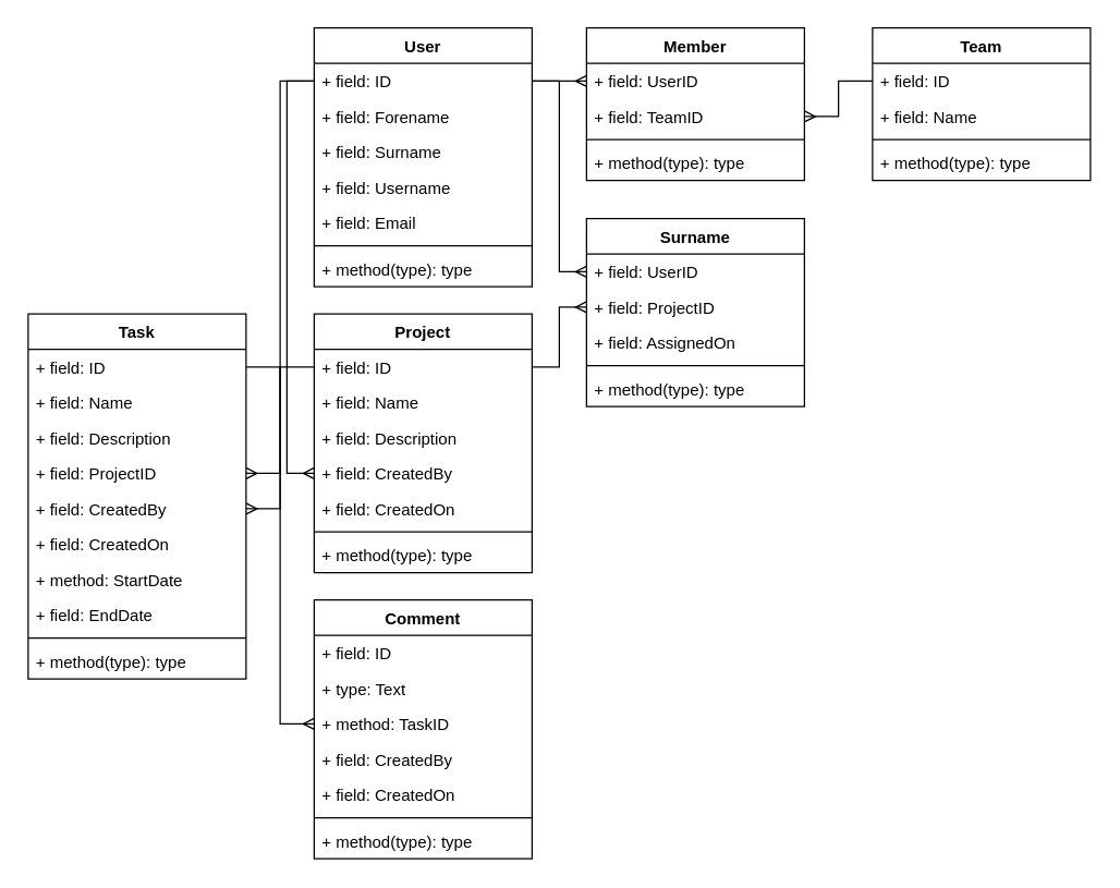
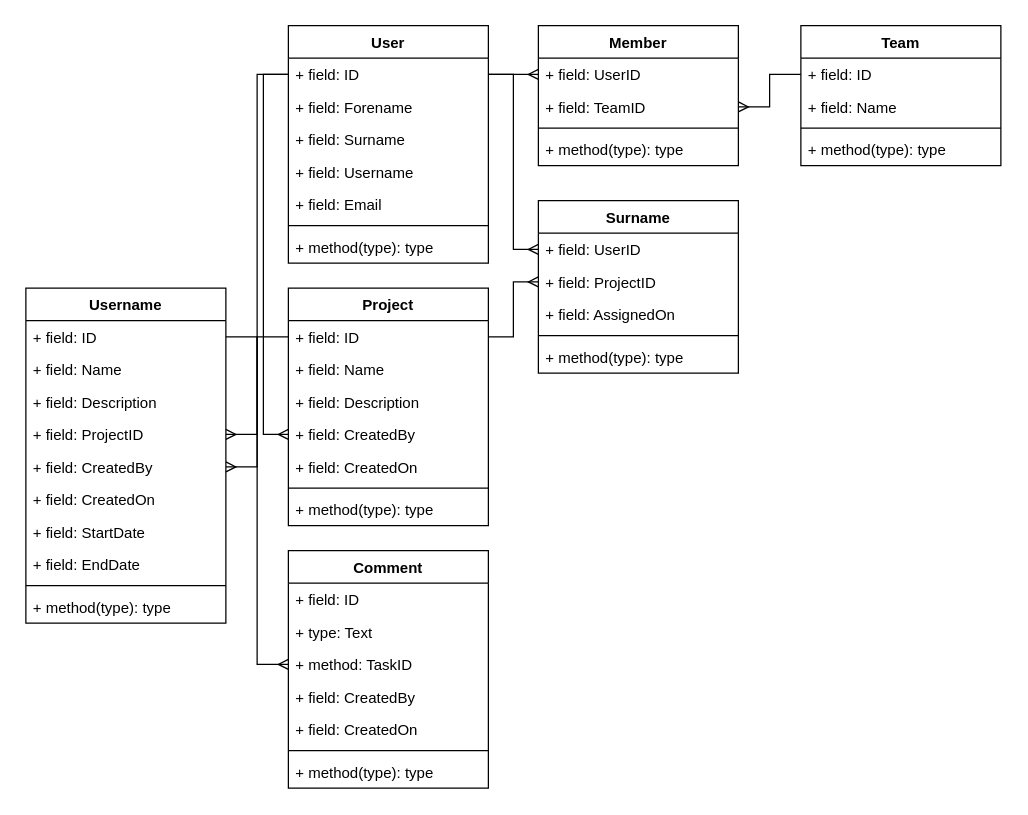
  <mxCell id="0" />
  <mxCell id="1" parent="0" />
  <mxCell id="2" value="User" style="swimlane;fontStyle=1;align=center;verticalAlign=top;childLayout=stackLayout;horizontal=1;startSize=26;horizontalStack=0;resizeParent=1;resizeParentMax=0;resizeLast=0;collapsible=1;marginBottom=0;" vertex="1" parent="1"><mxGeometry x="230" y="20" width="160" height="190" as="geometry" /></mxCell>
  <mxCell id="3" value="+ field: ID" style="text;strokeColor=none;fillColor=none;align=left;verticalAlign=top;spacingLeft=4;spacingRight=4;overflow=hidden;rotatable=0;points=[[0,0.5],[1,0.5]];portConstraint=eastwest;" vertex="1" parent="2"><mxGeometry y="26" width="160" height="26" as="geometry" /></mxCell>
  <mxCell id="4" value="+ field: Forename" style="text;strokeColor=none;fillColor=none;align=left;verticalAlign=top;spacingLeft=4;spacingRight=4;overflow=hidden;rotatable=0;points=[[0,0.5],[1,0.5]];portConstraint=eastwest;" vertex="1" parent="2"><mxGeometry y="52" width="160" height="26" as="geometry" /></mxCell>
  <mxCell id="5" value="+ field: Surname" style="text;strokeColor=none;fillColor=none;align=left;verticalAlign=top;spacingLeft=4;spacingRight=4;overflow=hidden;rotatable=0;points=[[0,0.5],[1,0.5]];portConstraint=eastwest;" vertex="1" parent="2"><mxGeometry y="78" width="160" height="26" as="geometry" /></mxCell>
  <mxCell id="6" value="+ field: Username" style="text;strokeColor=none;fillColor=none;align=left;verticalAlign=top;spacingLeft=4;spacingRight=4;overflow=hidden;rotatable=0;points=[[0,0.5],[1,0.5]];portConstraint=eastwest;" vertex="1" parent="2"><mxGeometry y="104" width="160" height="26" as="geometry" /></mxCell>
  <mxCell id="7" value="+ field: Email" style="text;strokeColor=none;fillColor=none;align=left;verticalAlign=top;spacingLeft=4;spacingRight=4;overflow=hidden;rotatable=0;points=[[0,0.5],[1,0.5]];portConstraint=eastwest;" vertex="1" parent="2"><mxGeometry y="130" width="160" height="26" as="geometry" /></mxCell>
  <mxCell id="8" value="" style="line;strokeWidth=1;fillColor=none;align=left;verticalAlign=middle;spacingTop=-1;spacingLeft=3;spacingRight=3;rotatable=0;labelPosition=right;points=[];portConstraint=eastwest;" vertex="1" parent="2"><mxGeometry y="156" width="160" height="8" as="geometry" /></mxCell>
  <mxCell id="9" value="+ method(type): type" style="text;strokeColor=none;fillColor=none;align=left;verticalAlign=top;spacingLeft=4;spacingRight=4;overflow=hidden;rotatable=0;points=[[0,0.5],[1,0.5]];portConstraint=eastwest;" vertex="1" parent="2"><mxGeometry y="164" width="160" height="26" as="geometry" /></mxCell>
  <mxCell id="10" value="Member" style="swimlane;fontStyle=1;align=center;verticalAlign=top;childLayout=stackLayout;horizontal=1;startSize=26;horizontalStack=0;resizeParent=1;resizeParentMax=0;resizeLast=0;collapsible=1;marginBottom=0;" vertex="1" parent="1"><mxGeometry x="430" y="20" width="160" height="112" as="geometry" /></mxCell>
  <mxCell id="11" value="+ field: UserID" style="text;strokeColor=none;fillColor=none;align=left;verticalAlign=top;spacingLeft=4;spacingRight=4;overflow=hidden;rotatable=0;points=[[0,0.5],[1,0.5]];portConstraint=eastwest;" vertex="1" parent="10"><mxGeometry y="26" width="160" height="26" as="geometry" /></mxCell>
  <mxCell id="12" value="+ field: TeamID" style="text;strokeColor=none;fillColor=none;align=left;verticalAlign=top;spacingLeft=4;spacingRight=4;overflow=hidden;rotatable=0;points=[[0,0.5],[1,0.5]];portConstraint=eastwest;" vertex="1" parent="10"><mxGeometry y="52" width="160" height="26" as="geometry" /></mxCell>
  <mxCell id="13" value="" style="line;strokeWidth=1;fillColor=none;align=left;verticalAlign=middle;spacingTop=-1;spacingLeft=3;spacingRight=3;rotatable=0;labelPosition=right;points=[];portConstraint=eastwest;" vertex="1" parent="10"><mxGeometry y="78" width="160" height="8" as="geometry" /></mxCell>
  <mxCell id="14" value="+ method(type): type" style="text;strokeColor=none;fillColor=none;align=left;verticalAlign=top;spacingLeft=4;spacingRight=4;overflow=hidden;rotatable=0;points=[[0,0.5],[1,0.5]];portConstraint=eastwest;" vertex="1" parent="10"><mxGeometry y="86" width="160" height="26" as="geometry" /></mxCell>
  <mxCell id="15" value="Team" style="swimlane;fontStyle=1;align=center;verticalAlign=top;childLayout=stackLayout;horizontal=1;startSize=26;horizontalStack=0;resizeParent=1;resizeParentMax=0;resizeLast=0;collapsible=1;marginBottom=0;" vertex="1" parent="1"><mxGeometry x="640" y="20" width="160" height="112" as="geometry" /></mxCell>
  <mxCell id="16" value="+ field: ID" style="text;strokeColor=none;fillColor=none;align=left;verticalAlign=top;spacingLeft=4;spacingRight=4;overflow=hidden;rotatable=0;points=[[0,0.5],[1,0.5]];portConstraint=eastwest;" vertex="1" parent="15"><mxGeometry y="26" width="160" height="26" as="geometry" /></mxCell>
  <mxCell id="17" value="+ field: Name" style="text;strokeColor=none;fillColor=none;align=left;verticalAlign=top;spacingLeft=4;spacingRight=4;overflow=hidden;rotatable=0;points=[[0,0.5],[1,0.5]];portConstraint=eastwest;" vertex="1" parent="15"><mxGeometry y="52" width="160" height="26" as="geometry" /></mxCell>
  <mxCell id="18" value="" style="line;strokeWidth=1;fillColor=none;align=left;verticalAlign=middle;spacingTop=-1;spacingLeft=3;spacingRight=3;rotatable=0;labelPosition=right;points=[];portConstraint=eastwest;" vertex="1" parent="15"><mxGeometry y="78" width="160" height="8" as="geometry" /></mxCell>
  <mxCell id="19" value="+ method(type): type" style="text;strokeColor=none;fillColor=none;align=left;verticalAlign=top;spacingLeft=4;spacingRight=4;overflow=hidden;rotatable=0;points=[[0,0.5],[1,0.5]];portConstraint=eastwest;" vertex="1" parent="15"><mxGeometry y="86" width="160" height="26" as="geometry" /></mxCell>
  <mxCell id="20" style="edgeStyle=orthogonalEdgeStyle;rounded=0;orthogonalLoop=1;jettySize=auto;html=1;exitX=0;exitY=0.5;exitDx=0;exitDy=0;entryX=1;entryY=0.5;entryDx=0;entryDy=0;endArrow=ERmany;endFill=0;" edge="1" parent="1" source="16" target="12"><mxGeometry relative="1" as="geometry" /></mxCell>
  <mxCell id="21" style="edgeStyle=orthogonalEdgeStyle;rounded=0;orthogonalLoop=1;jettySize=auto;html=1;entryX=0;entryY=0.5;entryDx=0;entryDy=0;endArrow=ERmany;endFill=0;" edge="1" parent="1" source="3" target="11"><mxGeometry relative="1" as="geometry" /></mxCell>
  <mxCell id="22" value="Project" style="swimlane;fontStyle=1;align=center;verticalAlign=top;childLayout=stackLayout;horizontal=1;startSize=26;horizontalStack=0;resizeParent=1;resizeParentMax=0;resizeLast=0;collapsible=1;marginBottom=0;" vertex="1" parent="1"><mxGeometry x="230" y="230" width="160" height="190" as="geometry" /></mxCell>
  <mxCell id="23" value="+ field: ID" style="text;strokeColor=none;fillColor=none;align=left;verticalAlign=top;spacingLeft=4;spacingRight=4;overflow=hidden;rotatable=0;points=[[0,0.5],[1,0.5]];portConstraint=eastwest;" vertex="1" parent="22"><mxGeometry y="26" width="160" height="26" as="geometry" /></mxCell>
  <mxCell id="24" value="+ field: Name" style="text;strokeColor=none;fillColor=none;align=left;verticalAlign=top;spacingLeft=4;spacingRight=4;overflow=hidden;rotatable=0;points=[[0,0.5],[1,0.5]];portConstraint=eastwest;" vertex="1" parent="22"><mxGeometry y="52" width="160" height="26" as="geometry" /></mxCell>
  <mxCell id="25" value="+ field: Description" style="text;strokeColor=none;fillColor=none;align=left;verticalAlign=top;spacingLeft=4;spacingRight=4;overflow=hidden;rotatable=0;points=[[0,0.5],[1,0.5]];portConstraint=eastwest;" vertex="1" parent="22"><mxGeometry y="78" width="160" height="26" as="geometry" /></mxCell>
  <mxCell id="26" value="+ field: CreatedBy" style="text;strokeColor=none;fillColor=none;align=left;verticalAlign=top;spacingLeft=4;spacingRight=4;overflow=hidden;rotatable=0;points=[[0,0.5],[1,0.5]];portConstraint=eastwest;" vertex="1" parent="22"><mxGeometry y="104" width="160" height="26" as="geometry" /></mxCell>
  <mxCell id="27" value="+ field: CreatedOn" style="text;strokeColor=none;fillColor=none;align=left;verticalAlign=top;spacingLeft=4;spacingRight=4;overflow=hidden;rotatable=0;points=[[0,0.5],[1,0.5]];portConstraint=eastwest;" vertex="1" parent="22"><mxGeometry y="130" width="160" height="26" as="geometry" /></mxCell>
  <mxCell id="28" value="" style="line;strokeWidth=1;fillColor=none;align=left;verticalAlign=middle;spacingTop=-1;spacingLeft=3;spacingRight=3;rotatable=0;labelPosition=right;points=[];portConstraint=eastwest;" vertex="1" parent="22"><mxGeometry y="156" width="160" height="8" as="geometry" /></mxCell>
  <mxCell id="29" value="+ method(type): type" style="text;strokeColor=none;fillColor=none;align=left;verticalAlign=top;spacingLeft=4;spacingRight=4;overflow=hidden;rotatable=0;points=[[0,0.5],[1,0.5]];portConstraint=eastwest;" vertex="1" parent="22"><mxGeometry y="164" width="160" height="26" as="geometry" /></mxCell>
  <mxCell id="30" style="edgeStyle=orthogonalEdgeStyle;rounded=0;orthogonalLoop=1;jettySize=auto;html=1;exitX=0;exitY=0.5;exitDx=0;exitDy=0;entryX=0;entryY=0.5;entryDx=0;entryDy=0;endArrow=ERmany;endFill=0;" edge="1" parent="1" source="3" target="26"><mxGeometry relative="1" as="geometry" /></mxCell>
  <mxCell id="31" value="Surname" style="swimlane;fontStyle=1;align=center;verticalAlign=top;childLayout=stackLayout;horizontal=1;startSize=26;horizontalStack=0;resizeParent=1;resizeParentMax=0;resizeLast=0;collapsible=1;marginBottom=0;" vertex="1" parent="1"><mxGeometry x="430" y="160" width="160" height="138" as="geometry" /></mxCell>
  <mxCell id="32" value="+ field: UserID" style="text;strokeColor=none;fillColor=none;align=left;verticalAlign=top;spacingLeft=4;spacingRight=4;overflow=hidden;rotatable=0;points=[[0,0.5],[1,0.5]];portConstraint=eastwest;" vertex="1" parent="31"><mxGeometry y="26" width="160" height="26" as="geometry" /></mxCell>
  <mxCell id="33" value="+ field: ProjectID" style="text;strokeColor=none;fillColor=none;align=left;verticalAlign=top;spacingLeft=4;spacingRight=4;overflow=hidden;rotatable=0;points=[[0,0.5],[1,0.5]];portConstraint=eastwest;" vertex="1" parent="31"><mxGeometry y="52" width="160" height="26" as="geometry" /></mxCell>
  <mxCell id="34" value="+ field: AssignedOn" style="text;strokeColor=none;fillColor=none;align=left;verticalAlign=top;spacingLeft=4;spacingRight=4;overflow=hidden;rotatable=0;points=[[0,0.5],[1,0.5]];portConstraint=eastwest;" vertex="1" parent="31"><mxGeometry y="78" width="160" height="26" as="geometry" /></mxCell>
  <mxCell id="35" value="" style="line;strokeWidth=1;fillColor=none;align=left;verticalAlign=middle;spacingTop=-1;spacingLeft=3;spacingRight=3;rotatable=0;labelPosition=right;points=[];portConstraint=eastwest;" vertex="1" parent="31"><mxGeometry y="104" width="160" height="8" as="geometry" /></mxCell>
  <mxCell id="36" value="+ method(type): type" style="text;strokeColor=none;fillColor=none;align=left;verticalAlign=top;spacingLeft=4;spacingRight=4;overflow=hidden;rotatable=0;points=[[0,0.5],[1,0.5]];portConstraint=eastwest;" vertex="1" parent="31"><mxGeometry y="112" width="160" height="26" as="geometry" /></mxCell>
- <mxCell id="37" value="Task" style="swimlane;fontStyle=1;align=center;verticalAlign=top;childLayout=stackLayout;horizontal=1;startSize=26;horizontalStack=0;resizeParent=1;resizeParentMax=0;resizeLast=0;collapsible=1;marginBottom=0;" vertex="1" parent="1"><mxGeometry x="20" y="230" width="160" height="268" as="geometry" /></mxCell>
+ <mxCell id="37" value="Username" style="swimlane;fontStyle=1;align=center;verticalAlign=top;childLayout=stackLayout;horizontal=1;startSize=26;horizontalStack=0;resizeParent=1;resizeParentMax=0;resizeLast=0;collapsible=1;marginBottom=0;" vertex="1" parent="1"><mxGeometry x="20" y="230" width="160" height="268" as="geometry" /></mxCell>
  <mxCell id="38" value="+ field: ID" style="text;strokeColor=none;fillColor=none;align=left;verticalAlign=top;spacingLeft=4;spacingRight=4;overflow=hidden;rotatable=0;points=[[0,0.5],[1,0.5]];portConstraint=eastwest;" vertex="1" parent="37"><mxGeometry y="26" width="160" height="26" as="geometry" /></mxCell>
  <mxCell id="39" value="+ field: Name" style="text;strokeColor=none;fillColor=none;align=left;verticalAlign=top;spacingLeft=4;spacingRight=4;overflow=hidden;rotatable=0;points=[[0,0.5],[1,0.5]];portConstraint=eastwest;" vertex="1" parent="37"><mxGeometry y="52" width="160" height="26" as="geometry" /></mxCell>
  <mxCell id="40" value="+ field: Description" style="text;strokeColor=none;fillColor=none;align=left;verticalAlign=top;spacingLeft=4;spacingRight=4;overflow=hidden;rotatable=0;points=[[0,0.5],[1,0.5]];portConstraint=eastwest;" vertex="1" parent="37"><mxGeometry y="78" width="160" height="26" as="geometry" /></mxCell>
  <mxCell id="41" value="+ field: ProjectID" style="text;strokeColor=none;fillColor=none;align=left;verticalAlign=top;spacingLeft=4;spacingRight=4;overflow=hidden;rotatable=0;points=[[0,0.5],[1,0.5]];portConstraint=eastwest;" vertex="1" parent="37"><mxGeometry y="104" width="160" height="26" as="geometry" /></mxCell>
  <mxCell id="42" value="+ field: CreatedBy" style="text;strokeColor=none;fillColor=none;align=left;verticalAlign=top;spacingLeft=4;spacingRight=4;overflow=hidden;rotatable=0;points=[[0,0.5],[1,0.5]];portConstraint=eastwest;" vertex="1" parent="37"><mxGeometry y="130" width="160" height="26" as="geometry" /></mxCell>
  <mxCell id="43" value="+ field: CreatedOn" style="text;strokeColor=none;fillColor=none;align=left;verticalAlign=top;spacingLeft=4;spacingRight=4;overflow=hidden;rotatable=0;points=[[0,0.5],[1,0.5]];portConstraint=eastwest;" vertex="1" parent="37"><mxGeometry y="156" width="160" height="26" as="geometry" /></mxCell>
- <mxCell id="44" value="+ method: StartDate" style="text;strokeColor=none;fillColor=none;align=left;verticalAlign=top;spacingLeft=4;spacingRight=4;overflow=hidden;rotatable=0;points=[[0,0.5],[1,0.5]];portConstraint=eastwest;" vertex="1" parent="37"><mxGeometry y="182" width="160" height="26" as="geometry" /></mxCell>
+ <mxCell id="44" value="+ field: StartDate" style="text;strokeColor=none;fillColor=none;align=left;verticalAlign=top;spacingLeft=4;spacingRight=4;overflow=hidden;rotatable=0;points=[[0,0.5],[1,0.5]];portConstraint=eastwest;" vertex="1" parent="37"><mxGeometry y="182" width="160" height="26" as="geometry" /></mxCell>
  <mxCell id="45" value="+ field: EndDate" style="text;strokeColor=none;fillColor=none;align=left;verticalAlign=top;spacingLeft=4;spacingRight=4;overflow=hidden;rotatable=0;points=[[0,0.5],[1,0.5]];portConstraint=eastwest;" vertex="1" parent="37"><mxGeometry y="208" width="160" height="26" as="geometry" /></mxCell>
  <mxCell id="46" value="" style="line;strokeWidth=1;fillColor=none;align=left;verticalAlign=middle;spacingTop=-1;spacingLeft=3;spacingRight=3;rotatable=0;labelPosition=right;points=[];portConstraint=eastwest;" vertex="1" parent="37"><mxGeometry y="234" width="160" height="8" as="geometry" /></mxCell>
  <mxCell id="47" value="+ method(type): type" style="text;strokeColor=none;fillColor=none;align=left;verticalAlign=top;spacingLeft=4;spacingRight=4;overflow=hidden;rotatable=0;points=[[0,0.5],[1,0.5]];portConstraint=eastwest;" vertex="1" parent="37"><mxGeometry y="242" width="160" height="26" as="geometry" /></mxCell>
  <mxCell id="48" style="edgeStyle=orthogonalEdgeStyle;rounded=0;orthogonalLoop=1;jettySize=auto;html=1;exitX=1;exitY=0.5;exitDx=0;exitDy=0;entryX=0;entryY=0.5;entryDx=0;entryDy=0;endArrow=ERmany;endFill=0;" edge="1" parent="1" source="3" target="32"><mxGeometry relative="1" as="geometry" /></mxCell>
  <mxCell id="49" style="edgeStyle=orthogonalEdgeStyle;rounded=0;orthogonalLoop=1;jettySize=auto;html=1;exitX=1;exitY=0.5;exitDx=0;exitDy=0;entryX=0;entryY=0.5;entryDx=0;entryDy=0;endArrow=ERmany;endFill=0;" edge="1" parent="1" source="23" target="33"><mxGeometry relative="1" as="geometry" /></mxCell>
  <mxCell id="50" style="edgeStyle=orthogonalEdgeStyle;rounded=0;orthogonalLoop=1;jettySize=auto;html=1;exitX=0;exitY=0.5;exitDx=0;exitDy=0;entryX=1;entryY=0.5;entryDx=0;entryDy=0;endArrow=ERmany;endFill=0;" edge="1" parent="1" source="3" target="42"><mxGeometry relative="1" as="geometry" /></mxCell>
  <mxCell id="51" style="edgeStyle=orthogonalEdgeStyle;rounded=0;orthogonalLoop=1;jettySize=auto;html=1;exitX=0;exitY=0.5;exitDx=0;exitDy=0;entryX=1;entryY=0.5;entryDx=0;entryDy=0;endArrow=ERmany;endFill=0;" edge="1" parent="1" source="23" target="41"><mxGeometry relative="1" as="geometry" /></mxCell>
  <mxCell id="52" value="Comment" style="swimlane;fontStyle=1;align=center;verticalAlign=top;childLayout=stackLayout;horizontal=1;startSize=26;horizontalStack=0;resizeParent=1;resizeParentMax=0;resizeLast=0;collapsible=1;marginBottom=0;" vertex="1" parent="1"><mxGeometry x="230" y="440" width="160" height="190" as="geometry" /></mxCell>
  <mxCell id="53" value="+ field: ID" style="text;strokeColor=none;fillColor=none;align=left;verticalAlign=top;spacingLeft=4;spacingRight=4;overflow=hidden;rotatable=0;points=[[0,0.5],[1,0.5]];portConstraint=eastwest;" vertex="1" parent="52"><mxGeometry y="26" width="160" height="26" as="geometry" /></mxCell>
  <mxCell id="54" value="+ type: Text" style="text;strokeColor=none;fillColor=none;align=left;verticalAlign=top;spacingLeft=4;spacingRight=4;overflow=hidden;rotatable=0;points=[[0,0.5],[1,0.5]];portConstraint=eastwest;" vertex="1" parent="52"><mxGeometry y="52" width="160" height="26" as="geometry" /></mxCell>
  <mxCell id="55" value="+ method: TaskID" style="text;strokeColor=none;fillColor=none;align=left;verticalAlign=top;spacingLeft=4;spacingRight=4;overflow=hidden;rotatable=0;points=[[0,0.5],[1,0.5]];portConstraint=eastwest;" vertex="1" parent="52"><mxGeometry y="78" width="160" height="26" as="geometry" /></mxCell>
  <mxCell id="56" value="+ field: CreatedBy" style="text;strokeColor=none;fillColor=none;align=left;verticalAlign=top;spacingLeft=4;spacingRight=4;overflow=hidden;rotatable=0;points=[[0,0.5],[1,0.5]];portConstraint=eastwest;" vertex="1" parent="52"><mxGeometry y="104" width="160" height="26" as="geometry" /></mxCell>
  <mxCell id="57" value="+ field: CreatedOn" style="text;strokeColor=none;fillColor=none;align=left;verticalAlign=top;spacingLeft=4;spacingRight=4;overflow=hidden;rotatable=0;points=[[0,0.5],[1,0.5]];portConstraint=eastwest;" vertex="1" parent="52"><mxGeometry y="130" width="160" height="26" as="geometry" /></mxCell>
  <mxCell id="58" value="" style="line;strokeWidth=1;fillColor=none;align=left;verticalAlign=middle;spacingTop=-1;spacingLeft=3;spacingRight=3;rotatable=0;labelPosition=right;points=[];portConstraint=eastwest;" vertex="1" parent="52"><mxGeometry y="156" width="160" height="8" as="geometry" /></mxCell>
  <mxCell id="59" value="+ method(type): type" style="text;strokeColor=none;fillColor=none;align=left;verticalAlign=top;spacingLeft=4;spacingRight=4;overflow=hidden;rotatable=0;points=[[0,0.5],[1,0.5]];portConstraint=eastwest;" vertex="1" parent="52"><mxGeometry y="164" width="160" height="26" as="geometry" /></mxCell>
  <mxCell id="60" style="edgeStyle=orthogonalEdgeStyle;rounded=0;orthogonalLoop=1;jettySize=auto;html=1;exitX=1;exitY=0.5;exitDx=0;exitDy=0;entryX=0;entryY=0.5;entryDx=0;entryDy=0;endArrow=ERmany;endFill=0;" edge="1" parent="1" source="38" target="55"><mxGeometry relative="1" as="geometry" /></mxCell>
